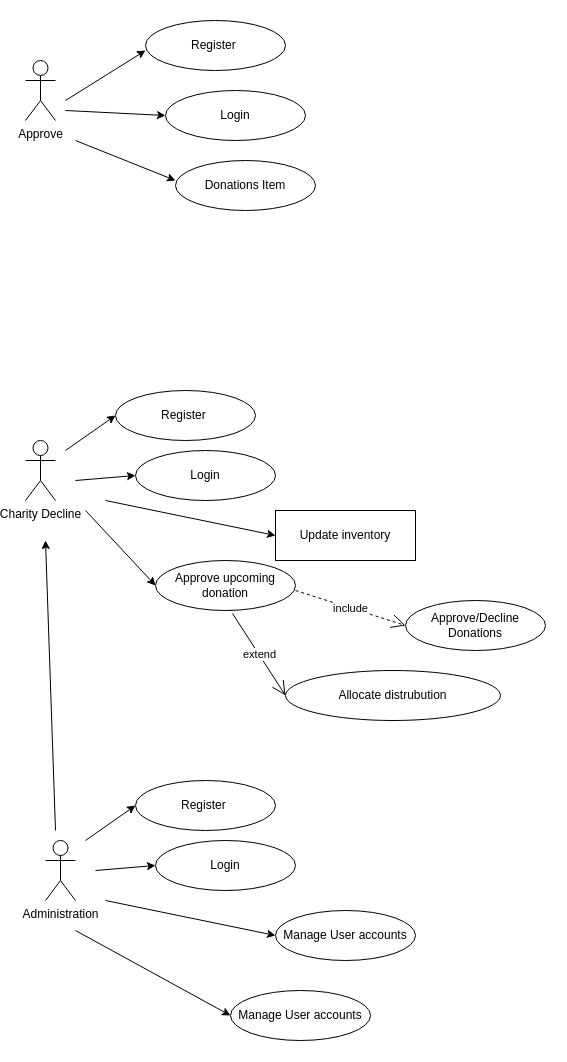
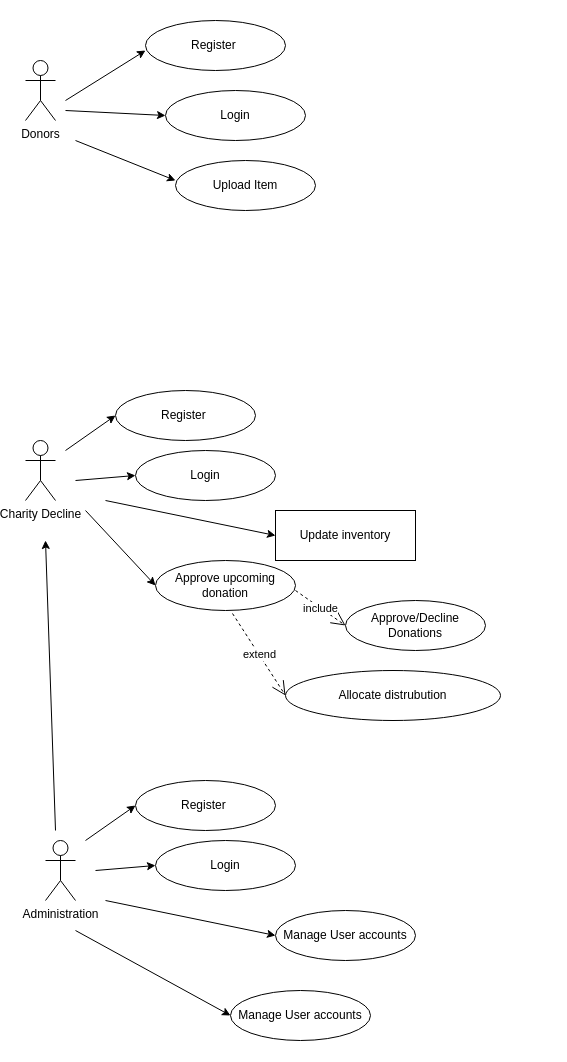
  <mxCell id="0" />
  <mxCell id="1" parent="0" />
- <mxCell id="2" value="Approve" style="shape=umlActor;verticalLabelPosition=bottom;verticalAlign=top;html=1;outlineConnect=0;" vertex="1" parent="1"><mxGeometry x="20" y="60" width="30" height="60" as="geometry" /></mxCell>
+ <mxCell id="2" value="Donors" style="shape=umlActor;verticalLabelPosition=bottom;verticalAlign=top;html=1;outlineConnect=0;" vertex="1" parent="1"><mxGeometry x="20" y="60" width="30" height="60" as="geometry" /></mxCell>
  <mxCell id="3" value="Charity Decline" style="shape=umlActor;verticalLabelPosition=bottom;verticalAlign=top;html=1;outlineConnect=0;" vertex="1" parent="1"><mxGeometry x="20" y="440" width="30" height="60" as="geometry" /></mxCell>
  <mxCell id="4" value="Administration" style="shape=umlActor;verticalLabelPosition=bottom;verticalAlign=top;html=1;outlineConnect=0;" vertex="1" parent="1"><mxGeometry x="40" y="840" width="30" height="60" as="geometry" /></mxCell>
  <mxCell id="5" value="" style="endArrow=classic;html=1;rounded=0;" edge="1" parent="1"><mxGeometry width="50" height="50" relative="1" as="geometry"><mxPoint x="60" y="100" as="sourcePoint" /><mxPoint x="140" y="50" as="targetPoint" /></mxGeometry></mxCell>
  <mxCell id="6" value="Register&amp;nbsp;" style="ellipse;whiteSpace=wrap;html=1;" vertex="1" parent="1"><mxGeometry x="140" y="20" width="140" height="50" as="geometry" /></mxCell>
  <mxCell id="7" value="Login" style="ellipse;whiteSpace=wrap;html=1;" vertex="1" parent="1"><mxGeometry x="160" y="90" width="140" height="50" as="geometry" /></mxCell>
  <mxCell id="8" value="" style="endArrow=classic;html=1;rounded=0;entryX=0;entryY=0.5;entryDx=0;entryDy=0;" edge="1" parent="1" target="7"><mxGeometry width="50" height="50" relative="1" as="geometry"><mxPoint x="60" y="110" as="sourcePoint" /><mxPoint x="170" y="70" as="targetPoint" /></mxGeometry></mxCell>
  <mxCell id="9" value="" style="endArrow=classic;html=1;rounded=0;" edge="1" parent="1"><mxGeometry width="50" height="50" relative="1" as="geometry"><mxPoint x="70" y="140" as="sourcePoint" /><mxPoint x="170" y="180" as="targetPoint" /></mxGeometry></mxCell>
- <mxCell id="10" value="Donations Item" style="ellipse;whiteSpace=wrap;html=1;" vertex="1" parent="1"><mxGeometry x="170" y="160" width="140" height="50" as="geometry" /></mxCell>
+ <mxCell id="10" value="Upload Item" style="ellipse;whiteSpace=wrap;html=1;" vertex="1" parent="1"><mxGeometry x="170" y="160" width="140" height="50" as="geometry" /></mxCell>
  <mxCell id="11" value="" style="endArrow=classic;html=1;rounded=0;entryX=0;entryY=0.5;entryDx=0;entryDy=0;" edge="1" parent="1" target="12"><mxGeometry width="50" height="50" relative="1" as="geometry"><mxPoint x="60" y="450" as="sourcePoint" /><mxPoint x="150" y="420" as="targetPoint" /></mxGeometry></mxCell>
  <mxCell id="12" value="Register&amp;nbsp;" style="ellipse;whiteSpace=wrap;html=1;" vertex="1" parent="1"><mxGeometry x="110" y="390" width="140" height="50" as="geometry" /></mxCell>
  <mxCell id="13" value="" style="endArrow=classic;html=1;rounded=0;entryX=0;entryY=0.5;entryDx=0;entryDy=0;" edge="1" parent="1" target="14"><mxGeometry width="50" height="50" relative="1" as="geometry"><mxPoint x="70" y="480" as="sourcePoint" /><mxPoint x="170" y="460" as="targetPoint" /></mxGeometry></mxCell>
  <mxCell id="14" value="Login" style="ellipse;whiteSpace=wrap;html=1;" vertex="1" parent="1"><mxGeometry x="130" y="450" width="140" height="50" as="geometry" /></mxCell>
  <mxCell id="15" value="" style="endArrow=classic;html=1;rounded=0;entryX=0;entryY=0.5;entryDx=0;entryDy=0;" edge="1" parent="1" target="16"><mxGeometry width="50" height="50" relative="1" as="geometry"><mxPoint x="80" y="510" as="sourcePoint" /><mxPoint x="160" y="550" as="targetPoint" /></mxGeometry></mxCell>
  <mxCell id="16" value="Approve upcoming donation" style="ellipse;whiteSpace=wrap;html=1;" vertex="1" parent="1"><mxGeometry x="150" y="560" width="140" height="50" as="geometry" /></mxCell>
  <mxCell id="17" value="" style="endArrow=classic;html=1;rounded=0;entryX=0;entryY=0.5;entryDx=0;entryDy=0;" edge="1" parent="1" target="18"><mxGeometry width="50" height="50" relative="1" as="geometry"><mxPoint x="100" y="500" as="sourcePoint" /><mxPoint x="280" y="500" as="targetPoint" /></mxGeometry></mxCell>
  <mxCell id="18" value="Update inventory" style="whiteSpace=wrap;html=1;rounded=0;" vertex="1" parent="1"><mxGeometry x="270" y="510" width="140" height="50" as="geometry" /></mxCell>
- <mxCell id="19" value="Approve/Decline Donations" style="ellipse;whiteSpace=wrap;html=1;" vertex="1" parent="1"><mxGeometry x="400" y="600" width="140" height="50" as="geometry" /></mxCell>
+ <mxCell id="19" value="Approve/Decline Donations" style="ellipse;whiteSpace=wrap;html=1;" vertex="1" parent="1"><mxGeometry x="340" y="600" width="140" height="50" as="geometry" /></mxCell>
  <mxCell id="20" value="include" style="endArrow=open;endSize=12;dashed=1;html=1;rounded=0;entryX=0;entryY=0.5;entryDx=0;entryDy=0;" edge="1" parent="1" target="19"><mxGeometry width="160" relative="1" as="geometry"><mxPoint x="290" y="590" as="sourcePoint" /><mxPoint x="450" y="590" as="targetPoint" /></mxGeometry></mxCell>
  <mxCell id="21" value="Allocate distrubution" style="ellipse;whiteSpace=wrap;html=1;" vertex="1" parent="1"><mxGeometry x="280" y="670" width="215" height="50" as="geometry" /></mxCell>
- <mxCell id="22" value="extend" style="endArrow=open;endSize=12;dashed=0;html=1;rounded=0;entryX=0;entryY=0.5;entryDx=0;entryDy=0;exitX=0.55;exitY=1.06;exitDx=0;exitDy=0;exitPerimeter=0;" edge="1" parent="1" target="21" source="16"><mxGeometry width="160" relative="1" as="geometry"><mxPoint x="170" y="660" as="sourcePoint" /><mxPoint x="330" y="660" as="targetPoint" /></mxGeometry></mxCell>
+ <mxCell id="22" value="extend" style="endArrow=open;endSize=12;dashed=1;html=1;rounded=0;entryX=0;entryY=0.5;entryDx=0;entryDy=0;exitX=0.55;exitY=1.06;exitDx=0;exitDy=0;exitPerimeter=0;" edge="1" parent="1" target="21" source="16"><mxGeometry width="160" relative="1" as="geometry"><mxPoint x="170" y="660" as="sourcePoint" /><mxPoint x="330" y="660" as="targetPoint" /></mxGeometry></mxCell>
  <mxCell id="23" value="" style="endArrow=classic;html=1;rounded=0;entryX=0;entryY=0.5;entryDx=0;entryDy=0;" edge="1" parent="1" target="24"><mxGeometry width="50" height="50" relative="1" as="geometry"><mxPoint x="80" y="840" as="sourcePoint" /><mxPoint x="170" y="810" as="targetPoint" /></mxGeometry></mxCell>
  <mxCell id="24" value="Register&amp;nbsp;" style="ellipse;whiteSpace=wrap;html=1;" vertex="1" parent="1"><mxGeometry x="130" y="780" width="140" height="50" as="geometry" /></mxCell>
  <mxCell id="25" value="" style="endArrow=classic;html=1;rounded=0;entryX=0;entryY=0.5;entryDx=0;entryDy=0;" edge="1" parent="1" target="26"><mxGeometry width="50" height="50" relative="1" as="geometry"><mxPoint x="90" y="870" as="sourcePoint" /><mxPoint x="190" y="850" as="targetPoint" /></mxGeometry></mxCell>
  <mxCell id="26" value="Login" style="ellipse;whiteSpace=wrap;html=1;" vertex="1" parent="1"><mxGeometry x="150" y="840" width="140" height="50" as="geometry" /></mxCell>
  <mxCell id="27" value="" style="endArrow=classic;html=1;rounded=0;entryX=0;entryY=0.5;entryDx=0;entryDy=0;" edge="1" parent="1" target="28"><mxGeometry width="50" height="50" relative="1" as="geometry"><mxPoint x="100" y="900" as="sourcePoint" /><mxPoint x="280" y="900" as="targetPoint" /></mxGeometry></mxCell>
  <mxCell id="28" value="Manage User accounts" style="ellipse;whiteSpace=wrap;html=1;" vertex="1" parent="1"><mxGeometry x="270" y="910" width="140" height="50" as="geometry" /></mxCell>
  <mxCell id="29" value="" style="endArrow=classic;html=1;rounded=0;" edge="1" parent="1"><mxGeometry width="50" height="50" relative="1" as="geometry"><mxPoint x="50" y="830" as="sourcePoint" /><mxPoint x="40" y="540" as="targetPoint" /></mxGeometry></mxCell>
  <mxCell id="30" value="" style="endArrow=classic;html=1;rounded=0;entryX=0;entryY=0.5;entryDx=0;entryDy=0;" edge="1" parent="1" target="31"><mxGeometry width="50" height="50" relative="1" as="geometry"><mxPoint x="70" y="930" as="sourcePoint" /><mxPoint x="235" y="980" as="targetPoint" /></mxGeometry></mxCell>
  <mxCell id="31" value="Manage User accounts" style="ellipse;whiteSpace=wrap;html=1;" vertex="1" parent="1"><mxGeometry x="225" y="990" width="140" height="50" as="geometry" /></mxCell>
